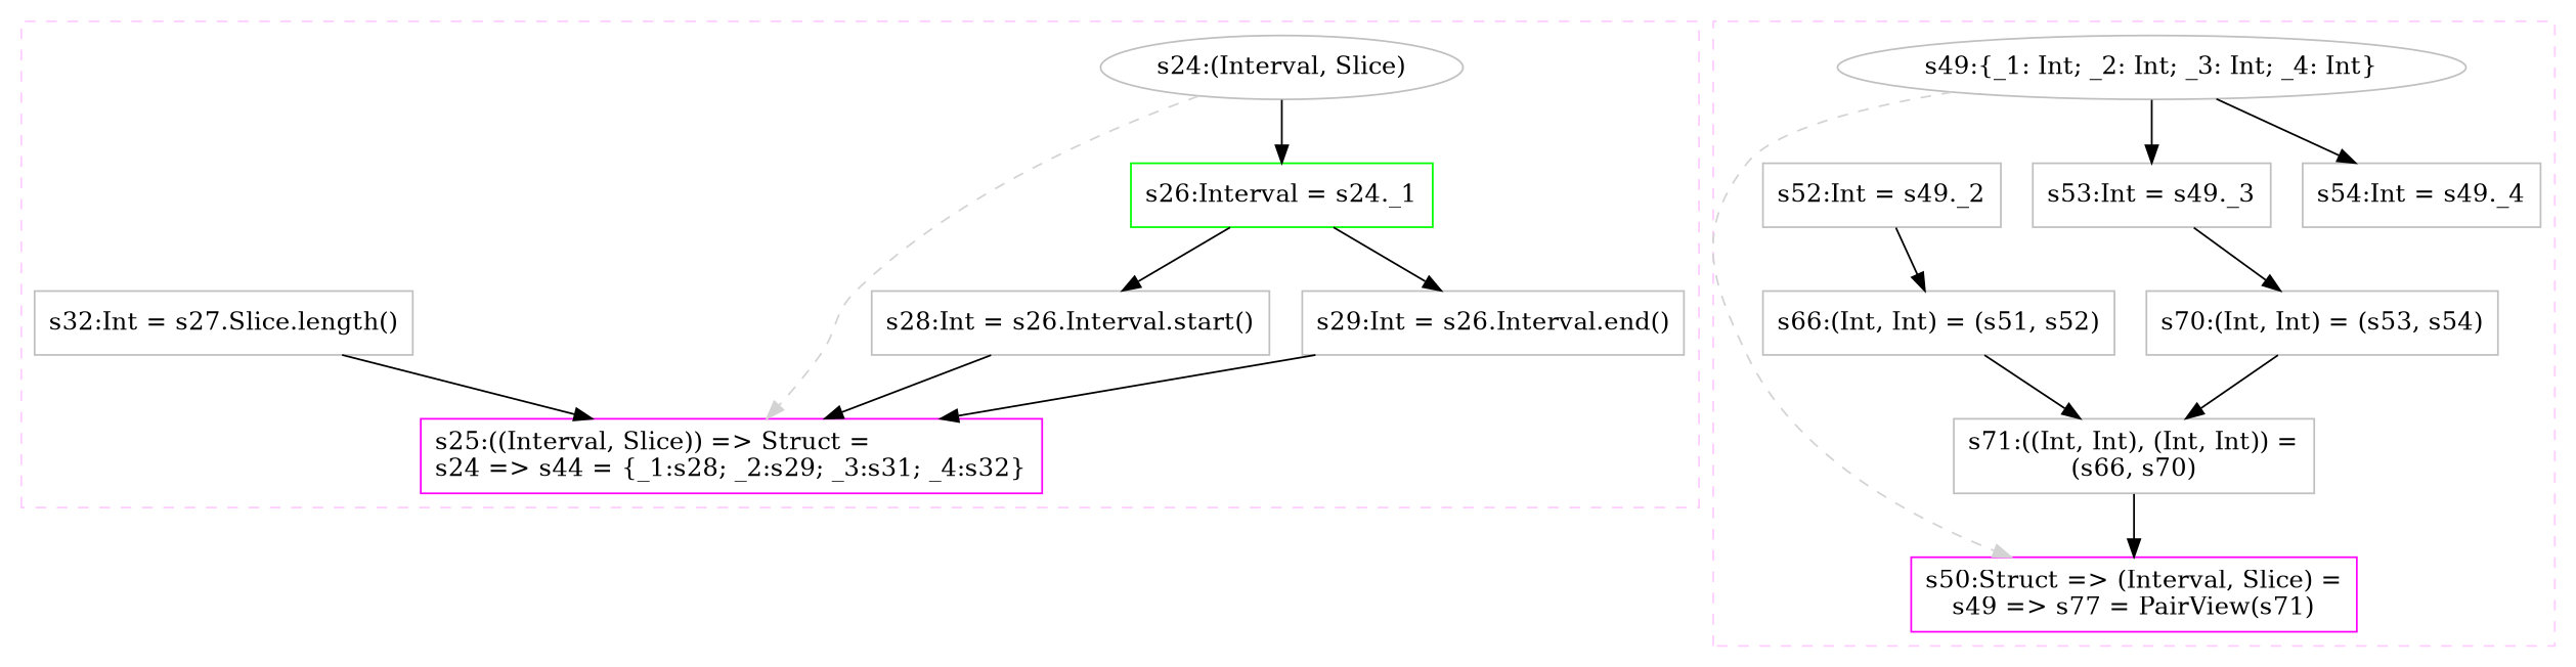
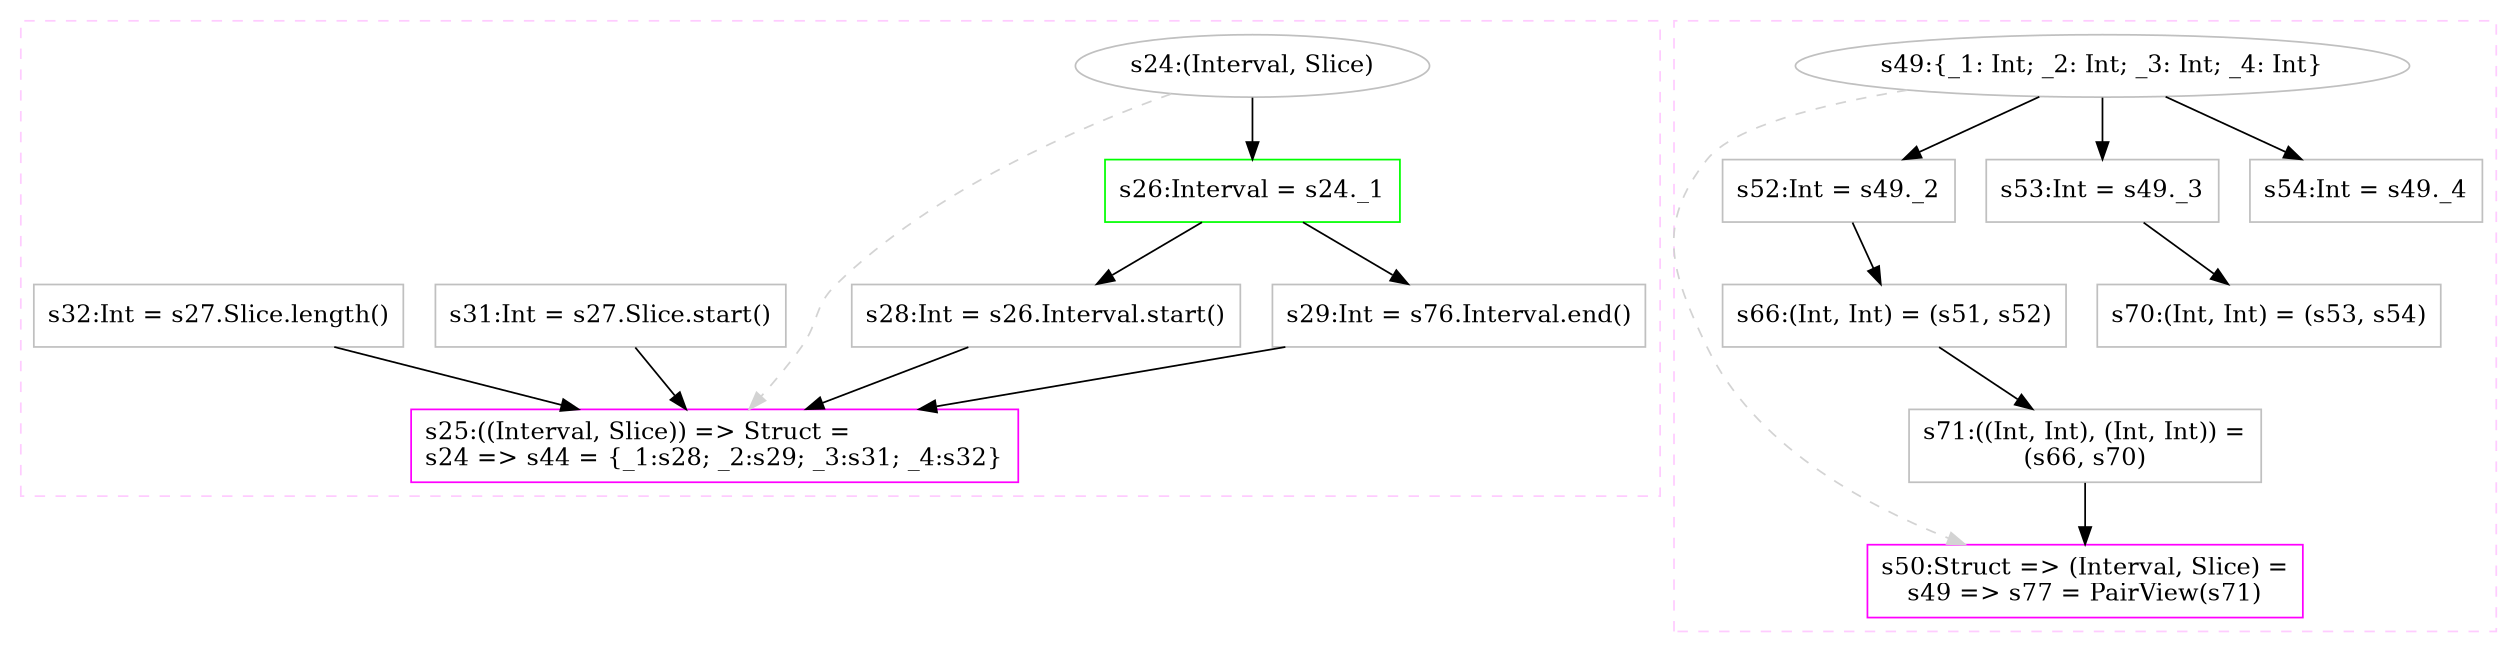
  digraph {
    concentrate=true
    node [color=gray shape=box]
    edge [style=solid]
    n1 [height=0.5 label="s24:(Interval, Slice)" width=2.4268 shape=""]
    n2 [color=magenta height=0.57778 label="s25:((Interval, Slice)) => Struct =\ls24 => s44 = {_1:s28; _2:s29; _3:s31; _4:s32}" width=3.844]
    n3 [color=green height=0.5 label="s26:Interval = s24._1" width=1.8661]
    n4 [height=0.5 label="s28:Int = s26.Interval.start()" width=2.3972]
-   n5 [height=0.5 label="s29:Int = s26.Interval.end()" width=2.3424]
+   n5 [height=0.5 label="s29:Int = s76.Interval.end()" width=2.3424]
+   n6 [height=0.5 label="s31:Int = s27.Slice.start()" width=2.1782]
    n7 [height=0.5 label="s32:Int = s27.Slice.length()" width=2.3371]
    n8 [height=0.5 label="s49:{_1: Int; _2: Int; _3: Int; _4: Int}" width=4.2586 shape=""]
    n9 [color=magenta height=0.57778 label="s50:Struct => (Interval, Slice) =\ls49 => s77 = PairView(s71)" width=2.7001]
    n10 [height=0.5 label="s52:Int = s49._2" width=1.4773]
    n11 [height=0.5 label="s53:Int = s49._3" width=1.4773]
    n12 [height=0.5 label="s54:Int = s49._4" width=1.4773]
    n13 [height=0.5 label="s66:(Int, Int) = (s51, s52)" width=2.1728]
    n14 [height=0.57778 label="s71:((Int, Int), (Int, Int)) =\l(s66, s70)" width=2.2355]
    n15 [height=0.5 label="s70:(Int, Int) = (s53, s54)" width=2.1728]
    subgraph cluster_1 {
      color="#FFCCFF"
      style=dashed
      n3
      n4
      n5
+     n6
      n7
      subgraph sub_2 {
        color="#FFCCFF"
        rank=source
        style=dashed
        n1
      }
      subgraph sub_3 {
        color="#FFCCFF"
        rank=sink
        style=dashed
        n2
      }
    }
    subgraph cluster_4 {
      color="#FFCCFF"
      style=dashed
      n10
      n11
      n12
      n13
      n14
      n15
      subgraph sub_5 {
        color="#FFCCFF"
        rank=source
        style=dashed
        n8
      }
      subgraph sub_6 {
        color="#FFCCFF"
        rank=sink
        style=dashed
        n9
      }
    }
    n1 -> n2 [color=lightgray style=dashed weight=0]
    n1 -> n3
    n3 -> n4
    n3 -> n5
    n4 -> n2
    n5 -> n2
+   n6 -> n2
    n7 -> n2
    n8 -> n9 [color=lightgray style=dashed weight=0]
+   n8 -> n10
    n8 -> n11
    n8 -> n12
    n10 -> n13
    n11 -> n15
    n13 -> n14
    n14 -> n9
-   n15 -> n14
  }
